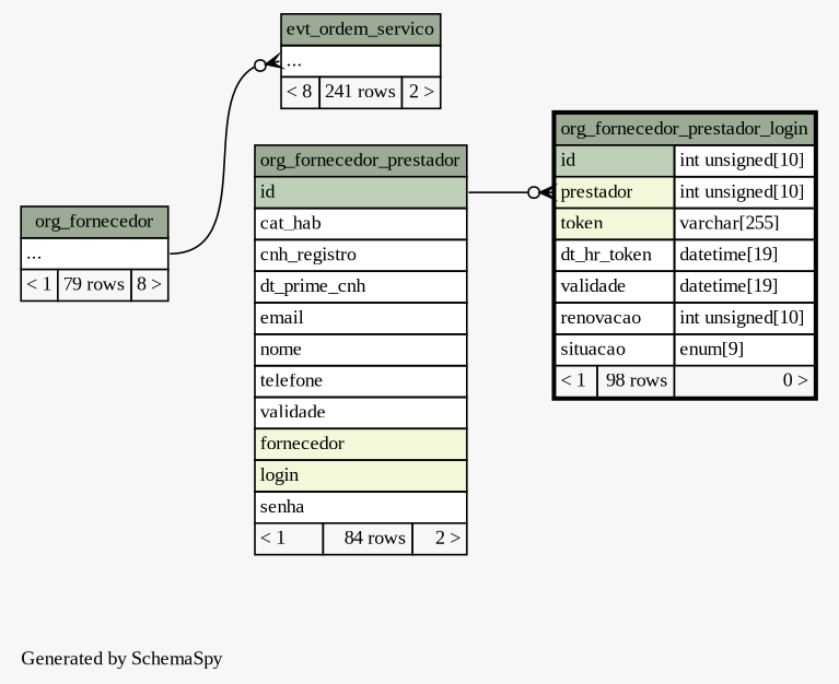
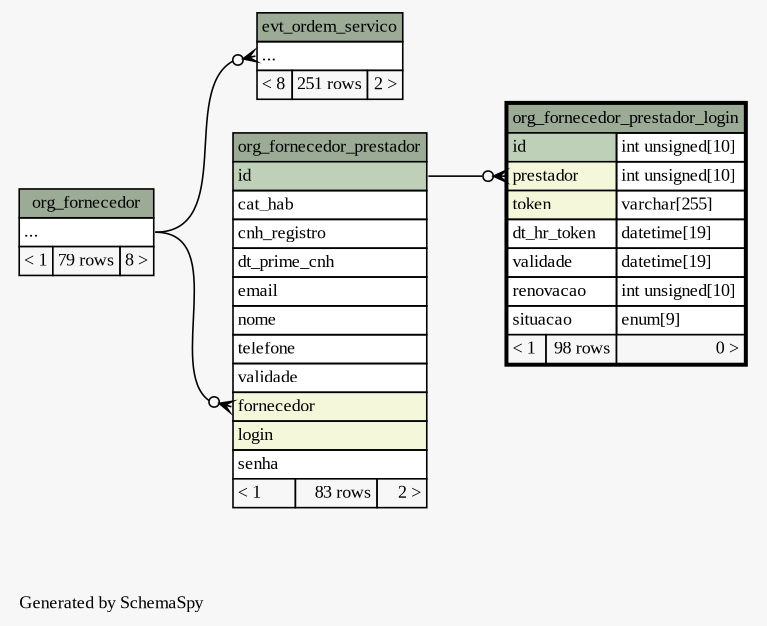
  digraph {
    bgcolor="#f7f7f7"
    fontname="Liberation Serif"
    fontsize=11
    label="\nGenerated by SchemaSpy"
    labeljust=l
    nodesep=0.18
    rankdir=RL
    ranksep=0.46
    node [fontname="Liberation Serif" fontsize=11 shape=plaintext]
    edge [arrowhead=none arrowsize=0.8 arrowtail=crowodot dir=back fontname="Liberation Serif" headport="elipses:e"]
-   n1 [label=<     <TABLE BORDER="0" CELLBORDER="1" CELLSPACING="0" BGCOLOR="#ffffff">       <TR><TD COLSPAN="3" BGCOLOR="#9bab96" ALIGN="CENTER">evt_ordem_servico</TD></TR>       <TR><TD PORT="elipses" COLSPAN="3" ALIGN="LEFT">...</TD></TR>       <TR><TD ALIGN="LEFT" BGCOLOR="#f7f7f7">&lt; 8</TD><TD ALIGN="RIGHT" BGCOLOR="#f7f7f7">241 rows</TD><TD ALIGN="RIGHT" BGCOLOR="#f7f7f7">2 &gt;</TD></TR>     </TABLE>>]
+   n1 [label=<     <TABLE BORDER="0" CELLBORDER="1" CELLSPACING="0" BGCOLOR="#ffffff">       <TR><TD COLSPAN="3" BGCOLOR="#9bab96" ALIGN="CENTER">evt_ordem_servico</TD></TR>       <TR><TD PORT="elipses" COLSPAN="3" ALIGN="LEFT">...</TD></TR>       <TR><TD ALIGN="LEFT" BGCOLOR="#f7f7f7">&lt; 8</TD><TD ALIGN="RIGHT" BGCOLOR="#f7f7f7">251 rows</TD><TD ALIGN="RIGHT" BGCOLOR="#f7f7f7">2 &gt;</TD></TR>     </TABLE>>]
    n2 [label=<     <TABLE BORDER="0" CELLBORDER="1" CELLSPACING="0" BGCOLOR="#ffffff">       <TR><TD COLSPAN="3" BGCOLOR="#9bab96" ALIGN="CENTER">org_fornecedor</TD></TR>       <TR><TD PORT="elipses" COLSPAN="3" ALIGN="LEFT">...</TD></TR>       <TR><TD ALIGN="LEFT" BGCOLOR="#f7f7f7">&lt; 1</TD><TD ALIGN="RIGHT" BGCOLOR="#f7f7f7">79 rows</TD><TD ALIGN="RIGHT" BGCOLOR="#f7f7f7">8 &gt;</TD></TR>     </TABLE>>]
-   n3 [label=<     <TABLE BORDER="0" CELLBORDER="1" CELLSPACING="0" BGCOLOR="#ffffff">       <TR><TD COLSPAN="3" BGCOLOR="#9bab96" ALIGN="CENTER">org_fornecedor_prestador</TD></TR>       <TR><TD PORT="id" COLSPAN="3" BGCOLOR="#bed1b8" ALIGN="LEFT">id</TD></TR>       <TR><TD PORT="cat_hab" COLSPAN="3" ALIGN="LEFT">cat_hab</TD></TR>       <TR><TD PORT="cnh_registro" COLSPAN="3" ALIGN="LEFT">cnh_registro</TD></TR>       <TR><TD PORT="dt_prime_cnh" COLSPAN="3" ALIGN="LEFT">dt_prime_cnh</TD></TR>       <TR><TD PORT="email" COLSPAN="3" ALIGN="LEFT">email</TD></TR>       <TR><TD PORT="nome" COLSPAN="3" ALIGN="LEFT">nome</TD></TR>       <TR><TD PORT="telefone" COLSPAN="3" ALIGN="LEFT">telefone</TD></TR>       <TR><TD PORT="validade" COLSPAN="3" ALIGN="LEFT">validade</TD></TR>       <TR><TD PORT="fornecedor" COLSPAN="3" BGCOLOR="#f4f7da" ALIGN="LEFT">fornecedor</TD></TR>       <TR><TD PORT="login" COLSPAN="3" BGCOLOR="#f4f7da" ALIGN="LEFT">login</TD></TR>       <TR><TD PORT="senha" COLSPAN="3" ALIGN="LEFT">senha</TD></TR>       <TR><TD ALIGN="LEFT" BGCOLOR="#f7f7f7">&lt; 1</TD><TD ALIGN="RIGHT" BGCOLOR="#f7f7f7">84 rows</TD><TD ALIGN="RIGHT" BGCOLOR="#f7f7f7">2 &gt;</TD></TR>     </TABLE>>]
+   n3 [label=<     <TABLE BORDER="0" CELLBORDER="1" CELLSPACING="0" BGCOLOR="#ffffff">       <TR><TD COLSPAN="3" BGCOLOR="#9bab96" ALIGN="CENTER">org_fornecedor_prestador</TD></TR>       <TR><TD PORT="id" COLSPAN="3" BGCOLOR="#bed1b8" ALIGN="LEFT">id</TD></TR>       <TR><TD PORT="cat_hab" COLSPAN="3" ALIGN="LEFT">cat_hab</TD></TR>       <TR><TD PORT="cnh_registro" COLSPAN="3" ALIGN="LEFT">cnh_registro</TD></TR>       <TR><TD PORT="dt_prime_cnh" COLSPAN="3" ALIGN="LEFT">dt_prime_cnh</TD></TR>       <TR><TD PORT="email" COLSPAN="3" ALIGN="LEFT">email</TD></TR>       <TR><TD PORT="nome" COLSPAN="3" ALIGN="LEFT">nome</TD></TR>       <TR><TD PORT="telefone" COLSPAN="3" ALIGN="LEFT">telefone</TD></TR>       <TR><TD PORT="validade" COLSPAN="3" ALIGN="LEFT">validade</TD></TR>       <TR><TD PORT="fornecedor" COLSPAN="3" BGCOLOR="#f4f7da" ALIGN="LEFT">fornecedor</TD></TR>       <TR><TD PORT="login" COLSPAN="3" BGCOLOR="#f4f7da" ALIGN="LEFT">login</TD></TR>       <TR><TD PORT="senha" COLSPAN="3" ALIGN="LEFT">senha</TD></TR>       <TR><TD ALIGN="LEFT" BGCOLOR="#f7f7f7">&lt; 1</TD><TD ALIGN="RIGHT" BGCOLOR="#f7f7f7">83 rows</TD><TD ALIGN="RIGHT" BGCOLOR="#f7f7f7">2 &gt;</TD></TR>     </TABLE>>]
    n4 [label=<     <TABLE BORDER="2" CELLBORDER="1" CELLSPACING="0" BGCOLOR="#ffffff">       <TR><TD COLSPAN="3" BGCOLOR="#9bab96" ALIGN="CENTER">org_fornecedor_prestador_login</TD></TR>       <TR><TD PORT="id" COLSPAN="2" BGCOLOR="#bed1b8" ALIGN="LEFT">id</TD><TD PORT="id.type" ALIGN="LEFT">int unsigned[10]</TD></TR>       <TR><TD PORT="prestador" COLSPAN="2" BGCOLOR="#f4f7da" ALIGN="LEFT">prestador</TD><TD PORT="prestador.type" ALIGN="LEFT">int unsigned[10]</TD></TR>       <TR><TD PORT="token" COLSPAN="2" BGCOLOR="#f4f7da" ALIGN="LEFT">token</TD><TD PORT="token.type" ALIGN="LEFT">varchar[255]</TD></TR>       <TR><TD PORT="dt_hr_token" COLSPAN="2" ALIGN="LEFT">dt_hr_token</TD><TD PORT="dt_hr_token.type" ALIGN="LEFT">datetime[19]</TD></TR>       <TR><TD PORT="validade" COLSPAN="2" ALIGN="LEFT">validade</TD><TD PORT="validade.type" ALIGN="LEFT">datetime[19]</TD></TR>       <TR><TD PORT="renovacao" COLSPAN="2" ALIGN="LEFT">renovacao</TD><TD PORT="renovacao.type" ALIGN="LEFT">int unsigned[10]</TD></TR>       <TR><TD PORT="situacao" COLSPAN="2" ALIGN="LEFT">situacao</TD><TD PORT="situacao.type" ALIGN="LEFT">enum[9]</TD></TR>       <TR><TD ALIGN="LEFT" BGCOLOR="#f7f7f7">&lt; 1</TD><TD ALIGN="RIGHT" BGCOLOR="#f7f7f7">98 rows</TD><TD ALIGN="RIGHT" BGCOLOR="#f7f7f7">0 &gt;</TD></TR>     </TABLE>>]
    n1 -> n2 [tailport="elipses:w"]
+   n3 -> n2 [tailport="fornecedor:w"]
    n4 -> n3 [headport="id:e" tailport="prestador:w"]
  }
